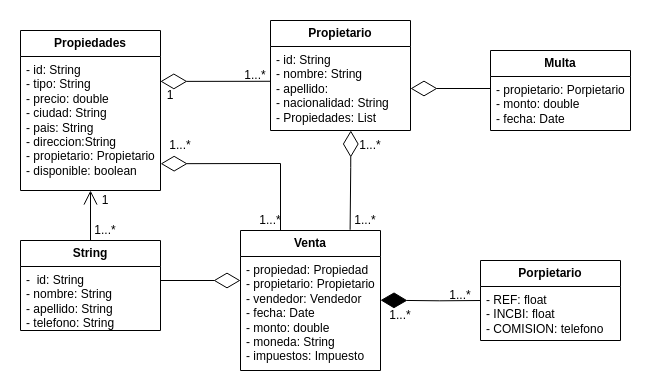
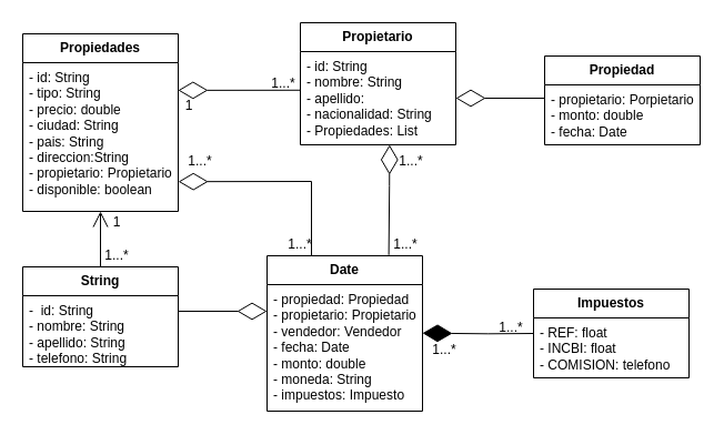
  <mxCell id="0" />
  <mxCell id="1" parent="0" />
  <mxCell id="2" value="&lt;b&gt;Propiedades&lt;/b&gt;" style="swimlane;fontStyle=0;childLayout=stackLayout;horizontal=1;startSize=26;fillColor=none;horizontalStack=0;resizeParent=1;resizeParentMax=0;resizeLast=0;collapsible=1;marginBottom=0;whiteSpace=wrap;html=1;" vertex="1" parent="1"><mxGeometry x="20" y="30" width="140" height="160" as="geometry" /></mxCell>
  <mxCell id="3" value="&lt;font style=&quot;vertical-align: inherit;&quot;&gt;- id: String&lt;/font&gt;&lt;div&gt;&lt;font style=&quot;vertical-align: inherit;&quot;&gt;- tipo: String&lt;/font&gt;&lt;/div&gt;&lt;div&gt;&lt;font style=&quot;vertical-align: inherit;&quot;&gt;- precio: double&lt;/font&gt;&lt;/div&gt;&lt;div&gt;&lt;font style=&quot;vertical-align: inherit;&quot;&gt;- ciudad: String&lt;/font&gt;&lt;/div&gt;&lt;div&gt;&lt;font style=&quot;vertical-align: inherit;&quot;&gt;- pais: String&lt;/font&gt;&lt;/div&gt;&lt;div&gt;&lt;font style=&quot;vertical-align: inherit;&quot;&gt;- direccion:String&lt;/font&gt;&lt;/div&gt;&lt;div&gt;&lt;font style=&quot;vertical-align: inherit;&quot;&gt;- propietario: Propietario&lt;br&gt;&lt;/font&gt;&lt;/div&gt;&lt;div&gt;- disponible: boolean&lt;/div&gt;&lt;div&gt;&lt;br&gt;&lt;/div&gt;" style="text;strokeColor=none;fillColor=none;align=left;verticalAlign=top;spacingLeft=4;spacingRight=4;overflow=hidden;rotatable=0;points=[[0,0.5],[1,0.5]];portConstraint=eastwest;whiteSpace=wrap;html=1;" vertex="1" parent="2"><mxGeometry y="26" width="140" height="134" as="geometry" /></mxCell>
  <mxCell id="4" value="&lt;b&gt;Propietario&lt;/b&gt;" style="swimlane;fontStyle=0;childLayout=stackLayout;horizontal=1;startSize=26;fillColor=none;horizontalStack=0;resizeParent=1;resizeParentMax=0;resizeLast=0;collapsible=1;marginBottom=0;whiteSpace=wrap;html=1;" vertex="1" parent="1"><mxGeometry x="270" y="20" width="140" height="110" as="geometry" /></mxCell>
  <mxCell id="5" value="- id: String&lt;div&gt;- nombre: String&lt;/div&gt;&lt;div&gt;- apellido:&amp;nbsp;&lt;/div&gt;&lt;div&gt;- nacionalidad: String&lt;/div&gt;&lt;div&gt;- Propiedades: List&lt;/div&gt;" style="text;strokeColor=none;fillColor=none;align=left;verticalAlign=top;spacingLeft=4;spacingRight=4;overflow=hidden;rotatable=0;points=[[0,0.5],[1,0.5]];portConstraint=eastwest;whiteSpace=wrap;html=1;" vertex="1" parent="4"><mxGeometry y="26" width="140" height="84" as="geometry" /></mxCell>
- <mxCell id="6" value="&lt;b&gt;Venta&lt;/b&gt;" style="swimlane;fontStyle=0;childLayout=stackLayout;horizontal=1;startSize=26;fillColor=none;horizontalStack=0;resizeParent=1;resizeParentMax=0;resizeLast=0;collapsible=1;marginBottom=0;whiteSpace=wrap;html=1;" vertex="1" parent="1"><mxGeometry x="240" y="230" width="140" height="140" as="geometry" /></mxCell>
+ <mxCell id="6" value="&lt;b&gt;Date&lt;/b&gt;" style="swimlane;fontStyle=0;childLayout=stackLayout;horizontal=1;startSize=26;fillColor=none;horizontalStack=0;resizeParent=1;resizeParentMax=0;resizeLast=0;collapsible=1;marginBottom=0;whiteSpace=wrap;html=1;" vertex="1" parent="1"><mxGeometry x="240" y="230" width="140" height="140" as="geometry" /></mxCell>
  <mxCell id="7" value="- propiedad: Propiedad&lt;div&gt;- propietario: Propietario&lt;/div&gt;&lt;div&gt;- vendedor: Vendedor&lt;/div&gt;&lt;div&gt;- fecha: Date&lt;/div&gt;&lt;div&gt;- monto: double&lt;/div&gt;&lt;div&gt;- moneda: String&lt;/div&gt;&lt;div&gt;- impuestos: Impuesto&lt;/div&gt;" style="text;strokeColor=none;fillColor=none;align=left;verticalAlign=top;spacingLeft=4;spacingRight=4;overflow=hidden;rotatable=0;points=[[0,0.5],[1,0.5]];portConstraint=eastwest;whiteSpace=wrap;html=1;" vertex="1" parent="6"><mxGeometry y="26" width="140" height="114" as="geometry" /></mxCell>
  <mxCell id="8" value="&lt;b&gt;String&lt;/b&gt;" style="swimlane;fontStyle=0;childLayout=stackLayout;horizontal=1;startSize=26;fillColor=none;horizontalStack=0;resizeParent=1;resizeParentMax=0;resizeLast=0;collapsible=1;marginBottom=0;whiteSpace=wrap;html=1;" vertex="1" parent="1"><mxGeometry x="20" y="240" width="140" height="90" as="geometry" /></mxCell>
  <mxCell id="9" value="-&amp;nbsp; id: String&lt;div&gt;- nombre: String&lt;/div&gt;&lt;div&gt;- apellido: String&lt;/div&gt;&lt;div&gt;- telefono: String&amp;nbsp;&lt;/div&gt;&lt;div&gt;&lt;br&gt;&lt;/div&gt;" style="text;strokeColor=none;fillColor=none;align=left;verticalAlign=top;spacingLeft=4;spacingRight=4;overflow=hidden;rotatable=0;points=[[0,0.5],[1,0.5]];portConstraint=eastwest;whiteSpace=wrap;html=1;" vertex="1" parent="8"><mxGeometry y="26" width="140" height="64" as="geometry" /></mxCell>
- <mxCell id="10" value="&lt;b&gt;Multa&lt;/b&gt;" style="swimlane;fontStyle=0;childLayout=stackLayout;horizontal=1;startSize=26;fillColor=none;horizontalStack=0;resizeParent=1;resizeParentMax=0;resizeLast=0;collapsible=1;marginBottom=0;whiteSpace=wrap;html=1;" vertex="1" parent="1"><mxGeometry x="490" y="50" width="140" height="80" as="geometry" /></mxCell>
+ <mxCell id="10" value="&lt;b&gt;Propiedad&lt;/b&gt;" style="swimlane;fontStyle=0;childLayout=stackLayout;horizontal=1;startSize=26;fillColor=none;horizontalStack=0;resizeParent=1;resizeParentMax=0;resizeLast=0;collapsible=1;marginBottom=0;whiteSpace=wrap;html=1;" vertex="1" parent="1"><mxGeometry x="490" y="50" width="140" height="80" as="geometry" /></mxCell>
  <mxCell id="11" value="- propietario: Porpietario&lt;div&gt;- monto: double&lt;/div&gt;&lt;div&gt;- fecha: Date&lt;/div&gt;" style="text;strokeColor=none;fillColor=none;align=left;verticalAlign=top;spacingLeft=4;spacingRight=4;overflow=hidden;rotatable=0;points=[[0,0.5],[1,0.5]];portConstraint=eastwest;whiteSpace=wrap;html=1;" vertex="1" parent="10"><mxGeometry y="26" width="140" height="54" as="geometry" /></mxCell>
- <mxCell id="12" value="&lt;b&gt;Porpietario&lt;/b&gt;" style="swimlane;fontStyle=0;childLayout=stackLayout;horizontal=1;startSize=26;fillColor=none;horizontalStack=0;resizeParent=1;resizeParentMax=0;resizeLast=0;collapsible=1;marginBottom=0;whiteSpace=wrap;html=1;" vertex="1" parent="1"><mxGeometry x="480" y="260" width="140" height="80" as="geometry" /></mxCell>
+ <mxCell id="12" value="&lt;b&gt;Impuestos&lt;/b&gt;" style="swimlane;fontStyle=0;childLayout=stackLayout;horizontal=1;startSize=26;fillColor=none;horizontalStack=0;resizeParent=1;resizeParentMax=0;resizeLast=0;collapsible=1;marginBottom=0;whiteSpace=wrap;html=1;" vertex="1" parent="1"><mxGeometry x="480" y="260" width="140" height="80" as="geometry" /></mxCell>
  <mxCell id="13" value="- REF: float&lt;div&gt;- INCBI: float&lt;/div&gt;&lt;div&gt;- COMISION: telefono&lt;/div&gt;" style="text;strokeColor=none;fillColor=none;align=left;verticalAlign=top;spacingLeft=4;spacingRight=4;overflow=hidden;rotatable=0;points=[[0,0.5],[1,0.5]];portConstraint=eastwest;whiteSpace=wrap;html=1;" vertex="1" parent="12"><mxGeometry y="26" width="140" height="54" as="geometry" /></mxCell>
  <mxCell id="14" value="" style="endArrow=open;endFill=1;endSize=12;html=1;rounded=0;exitX=0.5;exitY=0;exitDx=0;exitDy=0;" edge="1" parent="1" source="8"><mxGeometry width="160" relative="1" as="geometry"><mxPoint x="130" y="220" as="sourcePoint" /><mxPoint x="90" y="190" as="targetPoint" /></mxGeometry></mxCell>
  <mxCell id="15" value="" style="endArrow=diamondThin;endFill=0;endSize=24;html=1;rounded=0;" edge="1" parent="1"><mxGeometry width="160" relative="1" as="geometry"><mxPoint x="160" y="280" as="sourcePoint" /><mxPoint x="240" y="280" as="targetPoint" /></mxGeometry></mxCell>
  <mxCell id="16" value="" style="endArrow=diamondThin;endFill=0;endSize=24;html=1;rounded=0;exitX=0;exitY=0.414;exitDx=0;exitDy=0;exitPerimeter=0;entryX=0.999;entryY=0.186;entryDx=0;entryDy=0;entryPerimeter=0;" edge="1" parent="1" source="5" target="3"><mxGeometry width="160" relative="1" as="geometry"><mxPoint x="160" y="80" as="sourcePoint" /><mxPoint x="161" y="81" as="targetPoint" /></mxGeometry></mxCell>
  <mxCell id="17" value="" style="endArrow=diamondThin;endFill=1;endSize=24;html=1;rounded=0;entryX=1.005;entryY=0.407;entryDx=0;entryDy=0;entryPerimeter=0;" edge="1" parent="1"><mxGeometry width="160" relative="1" as="geometry"><mxPoint x="480" y="300" as="sourcePoint" /><mxPoint x="380" y="299.698" as="targetPoint" /><Array as="points"><mxPoint x="439.3" y="300.3" /></Array></mxGeometry></mxCell>
  <mxCell id="18" value="" style="endArrow=diamondThin;endFill=0;endSize=24;html=1;rounded=0;entryX=1.001;entryY=0.8;entryDx=0;entryDy=0;entryPerimeter=0;" edge="1" parent="1" target="3"><mxGeometry width="160" relative="1" as="geometry"><mxPoint x="280" y="230" as="sourcePoint" /><mxPoint x="370" y="240" as="targetPoint" /><Array as="points"><mxPoint x="280" y="163" /></Array></mxGeometry></mxCell>
  <mxCell id="19" value="1...*" style="text;strokeColor=none;align=center;fillColor=none;html=1;verticalAlign=middle;whiteSpace=wrap;rounded=0;" vertex="1" parent="1"><mxGeometry x="240" y="65" width="30" height="20" as="geometry" /></mxCell>
  <mxCell id="20" value="1" style="text;strokeColor=none;align=center;fillColor=none;html=1;verticalAlign=middle;whiteSpace=wrap;rounded=0;" vertex="1" parent="1"><mxGeometry x="150" y="85" width="40" height="20" as="geometry" /></mxCell>
  <mxCell id="21" value="1...*" style="text;strokeColor=none;align=center;fillColor=none;html=1;verticalAlign=middle;whiteSpace=wrap;rounded=0;" vertex="1" parent="1"><mxGeometry x="80" y="220" width="50" height="20" as="geometry" /></mxCell>
  <mxCell id="22" value="1" style="text;strokeColor=none;align=center;fillColor=none;html=1;verticalAlign=middle;whiteSpace=wrap;rounded=0;" vertex="1" parent="1"><mxGeometry x="85" y="190" width="40" height="20" as="geometry" /></mxCell>
  <mxCell id="23" value="1...*" style="text;strokeColor=none;align=center;fillColor=none;html=1;verticalAlign=middle;whiteSpace=wrap;rounded=0;" vertex="1" parent="1"><mxGeometry x="340" y="210" width="50" height="20" as="geometry" /></mxCell>
  <mxCell id="24" value="1...*" style="text;strokeColor=none;align=center;fillColor=none;html=1;verticalAlign=middle;whiteSpace=wrap;rounded=0;" vertex="1" parent="1"><mxGeometry x="150" y="130" width="60" height="30" as="geometry" /></mxCell>
  <mxCell id="25" value="" style="endArrow=diamondThin;endFill=0;endSize=24;html=1;rounded=0;entryX=0.715;entryY=1.034;entryDx=0;entryDy=0;entryPerimeter=0;exitX=0.783;exitY=-0.005;exitDx=0;exitDy=0;exitPerimeter=0;" edge="1" parent="1" source="6"><mxGeometry width="160" relative="1" as="geometry"><mxPoint x="350" y="225.18" as="sourcePoint" /><mxPoint x="350.32" y="129.996" as="targetPoint" /><Array as="points"><mxPoint x="350.22" y="167.14" /></Array></mxGeometry></mxCell>
  <mxCell id="26" value="1...*" style="text;strokeColor=none;align=center;fillColor=none;html=1;verticalAlign=middle;whiteSpace=wrap;rounded=0;" vertex="1" parent="1"><mxGeometry x="340" y="130" width="60" height="30" as="geometry" /></mxCell>
  <mxCell id="27" value="1...*" style="text;strokeColor=none;align=center;fillColor=none;html=1;verticalAlign=middle;whiteSpace=wrap;rounded=0;" vertex="1" parent="1"><mxGeometry x="240" y="205" width="60" height="30" as="geometry" /></mxCell>
  <mxCell id="28" value="1...*" style="text;strokeColor=none;align=center;fillColor=none;html=1;verticalAlign=middle;whiteSpace=wrap;rounded=0;" vertex="1" parent="1"><mxGeometry x="370" y="300" width="60" height="30" as="geometry" /></mxCell>
  <mxCell id="29" value="1...*" style="text;strokeColor=none;align=center;fillColor=none;html=1;verticalAlign=middle;whiteSpace=wrap;rounded=0;" vertex="1" parent="1"><mxGeometry x="430" y="280" width="60" height="30" as="geometry" /></mxCell>
  <mxCell id="30" value="" style="endArrow=diamondThin;endFill=0;endSize=24;html=1;rounded=0;entryX=1;entryY=0.5;entryDx=0;entryDy=0;" edge="1" parent="1" target="5"><mxGeometry width="160" relative="1" as="geometry"><mxPoint x="490" y="88" as="sourcePoint" /><mxPoint x="630" y="160" as="targetPoint" /></mxGeometry></mxCell>
